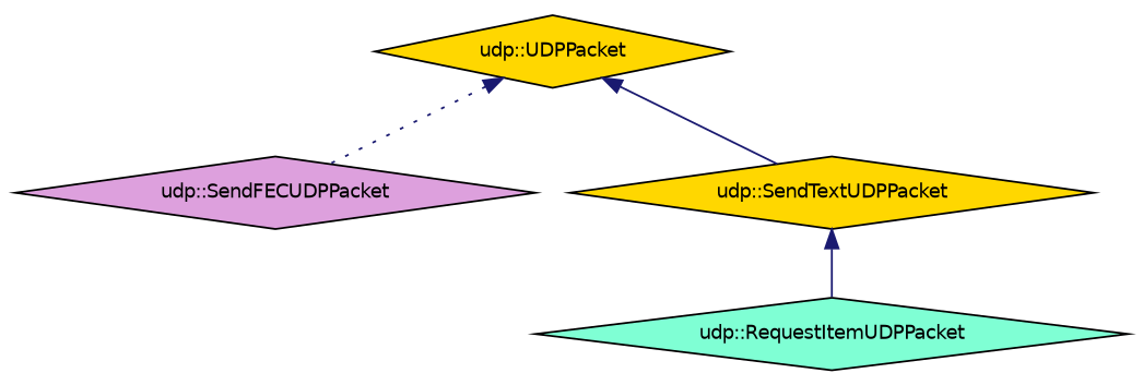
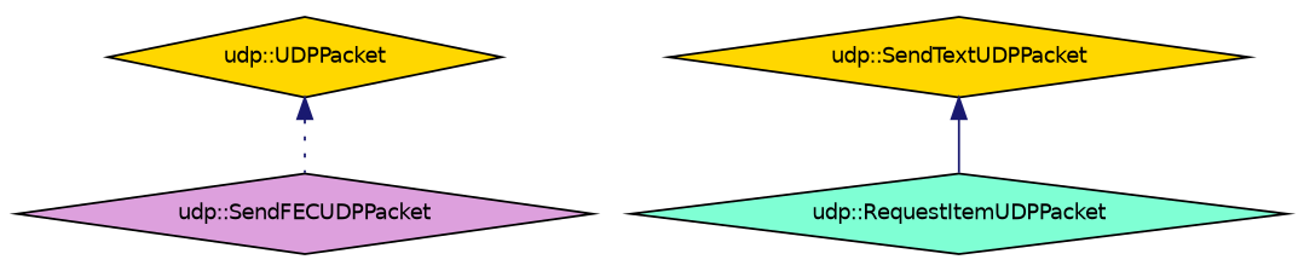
  digraph {
    node [color=black fillcolor=gold fontname=Helvetica fontsize=10 shape=diamond style=filled]
    edge [color=midnightblue dir=back fontname=Helvetica fontsize=10 labelfontname=Helvetica labelfontsize=10 style=solid]
    n1 [fontcolor=black height=0.2 label="udp::UDPPacket" width=0.4]
    n2 [fillcolor=plum height=0.2 label="udp::SendFECUDPPacket" width=0.4]
    n3 [height=0.2 label="udp::SendTextUDPPacket" width=0.4]
    n4 [fillcolor=aquamarine height=0.2 label="udp::RequestItemUDPPacket" width=0.4]
    n1 -> n2 [style=dotted]
-   n1 -> n3
    n3 -> n4
  }
